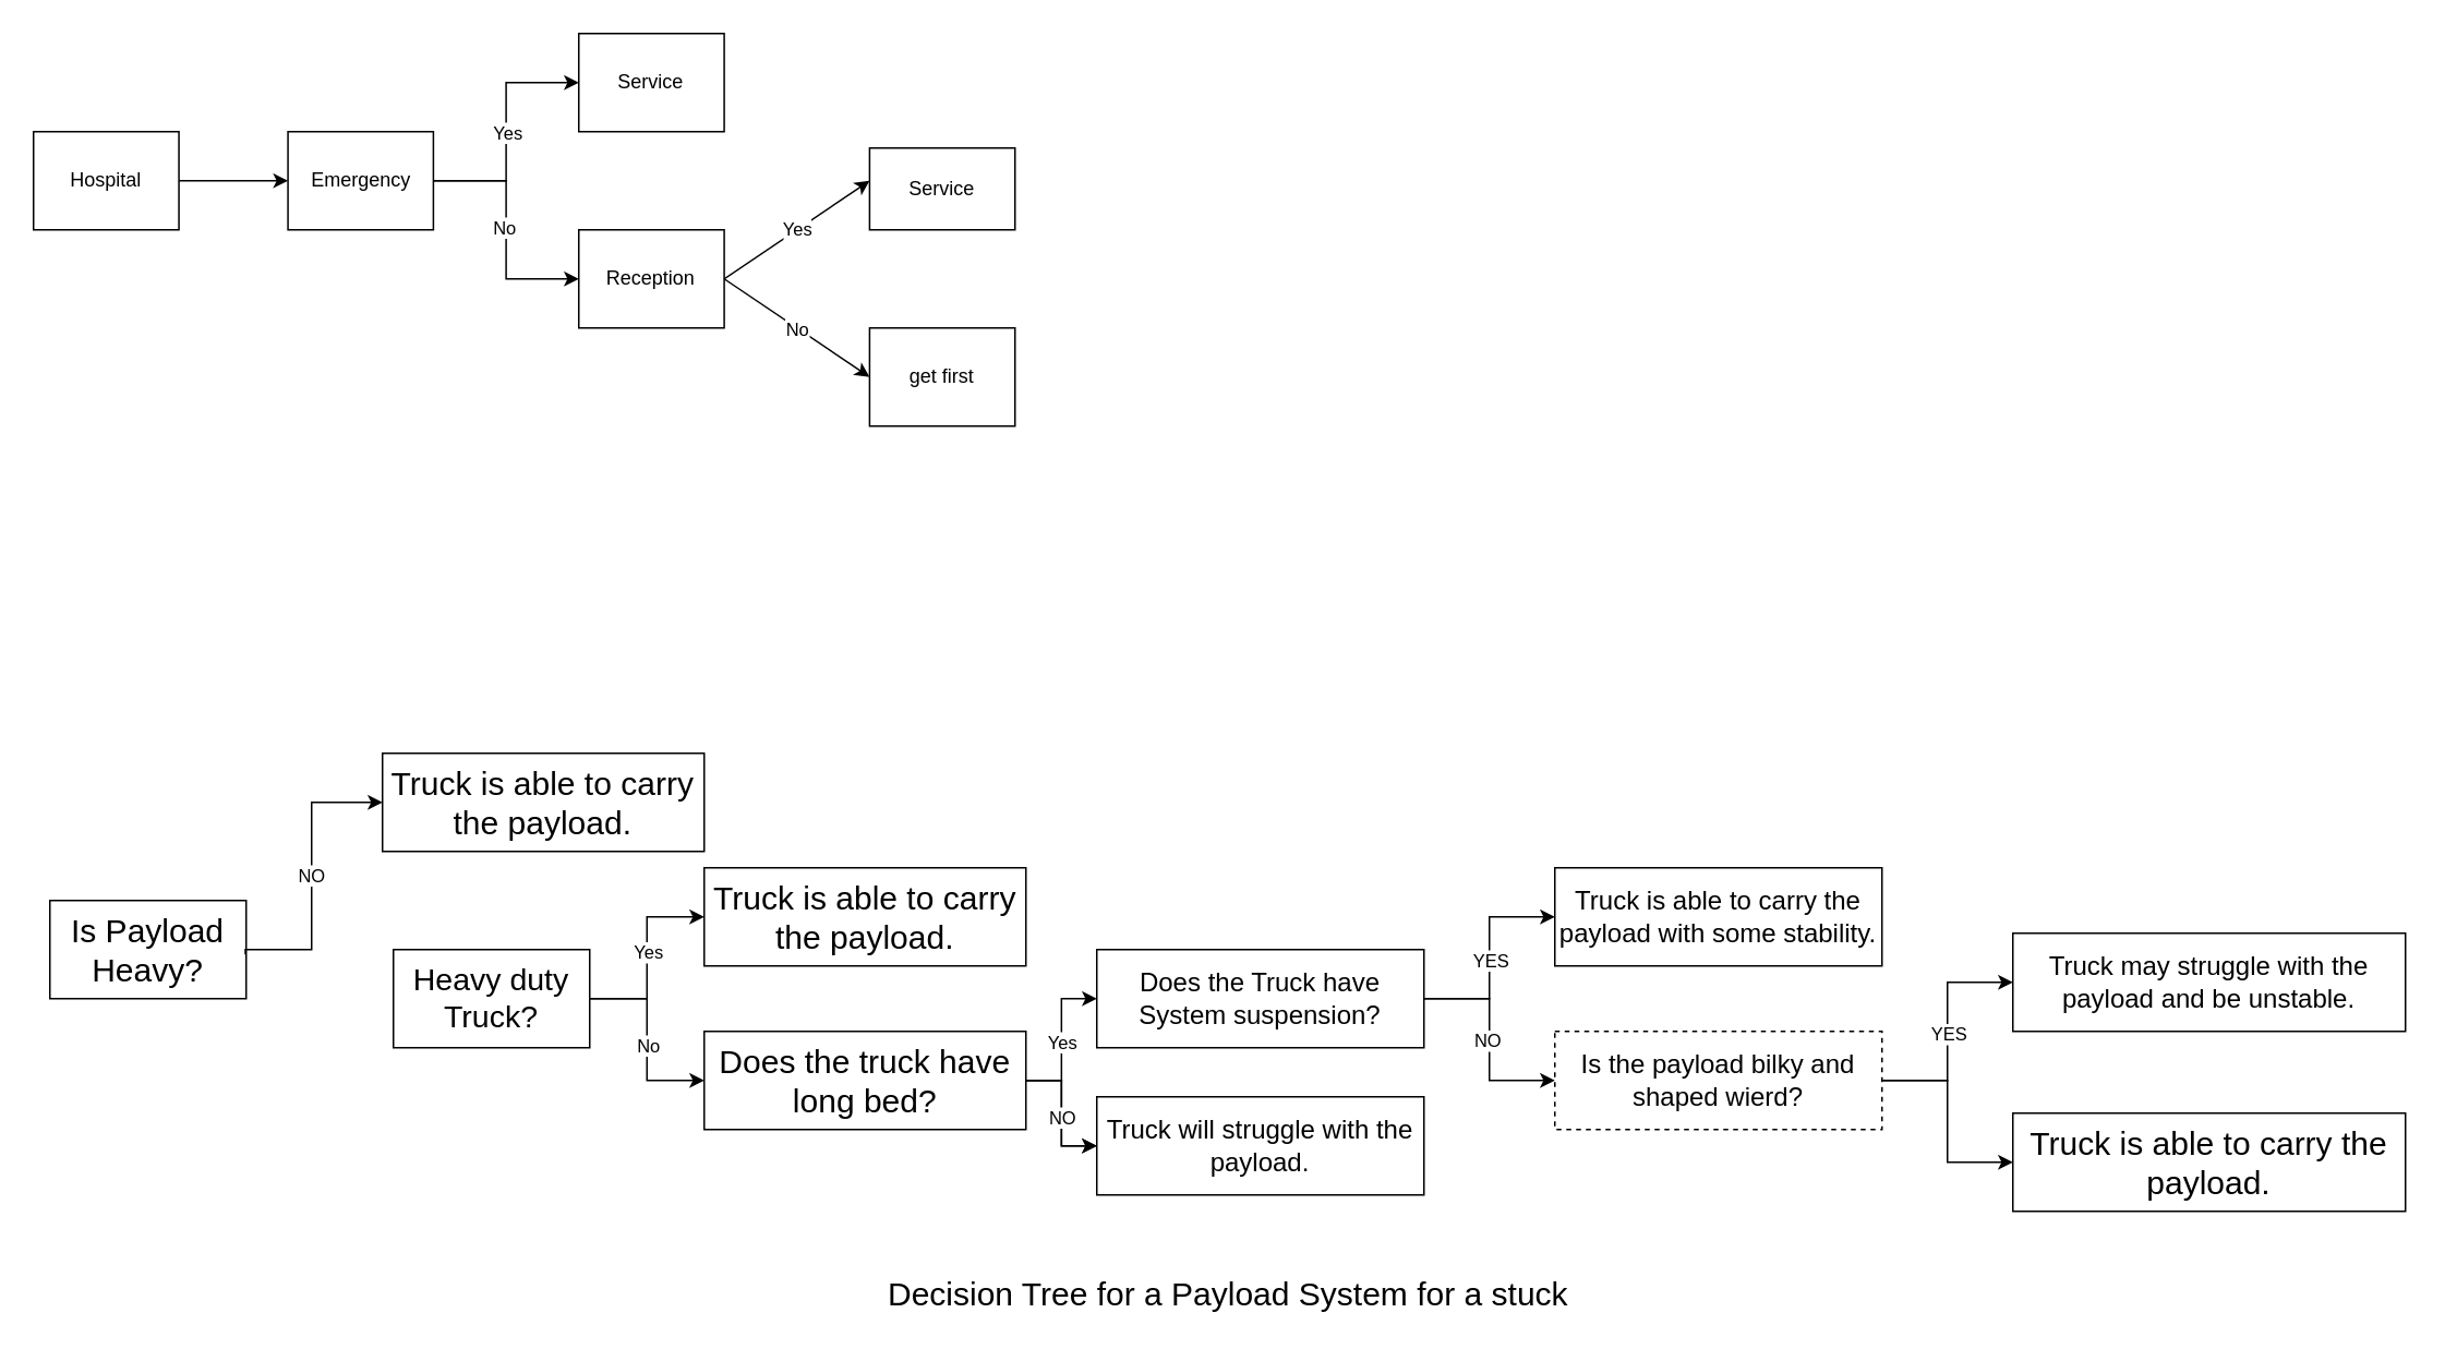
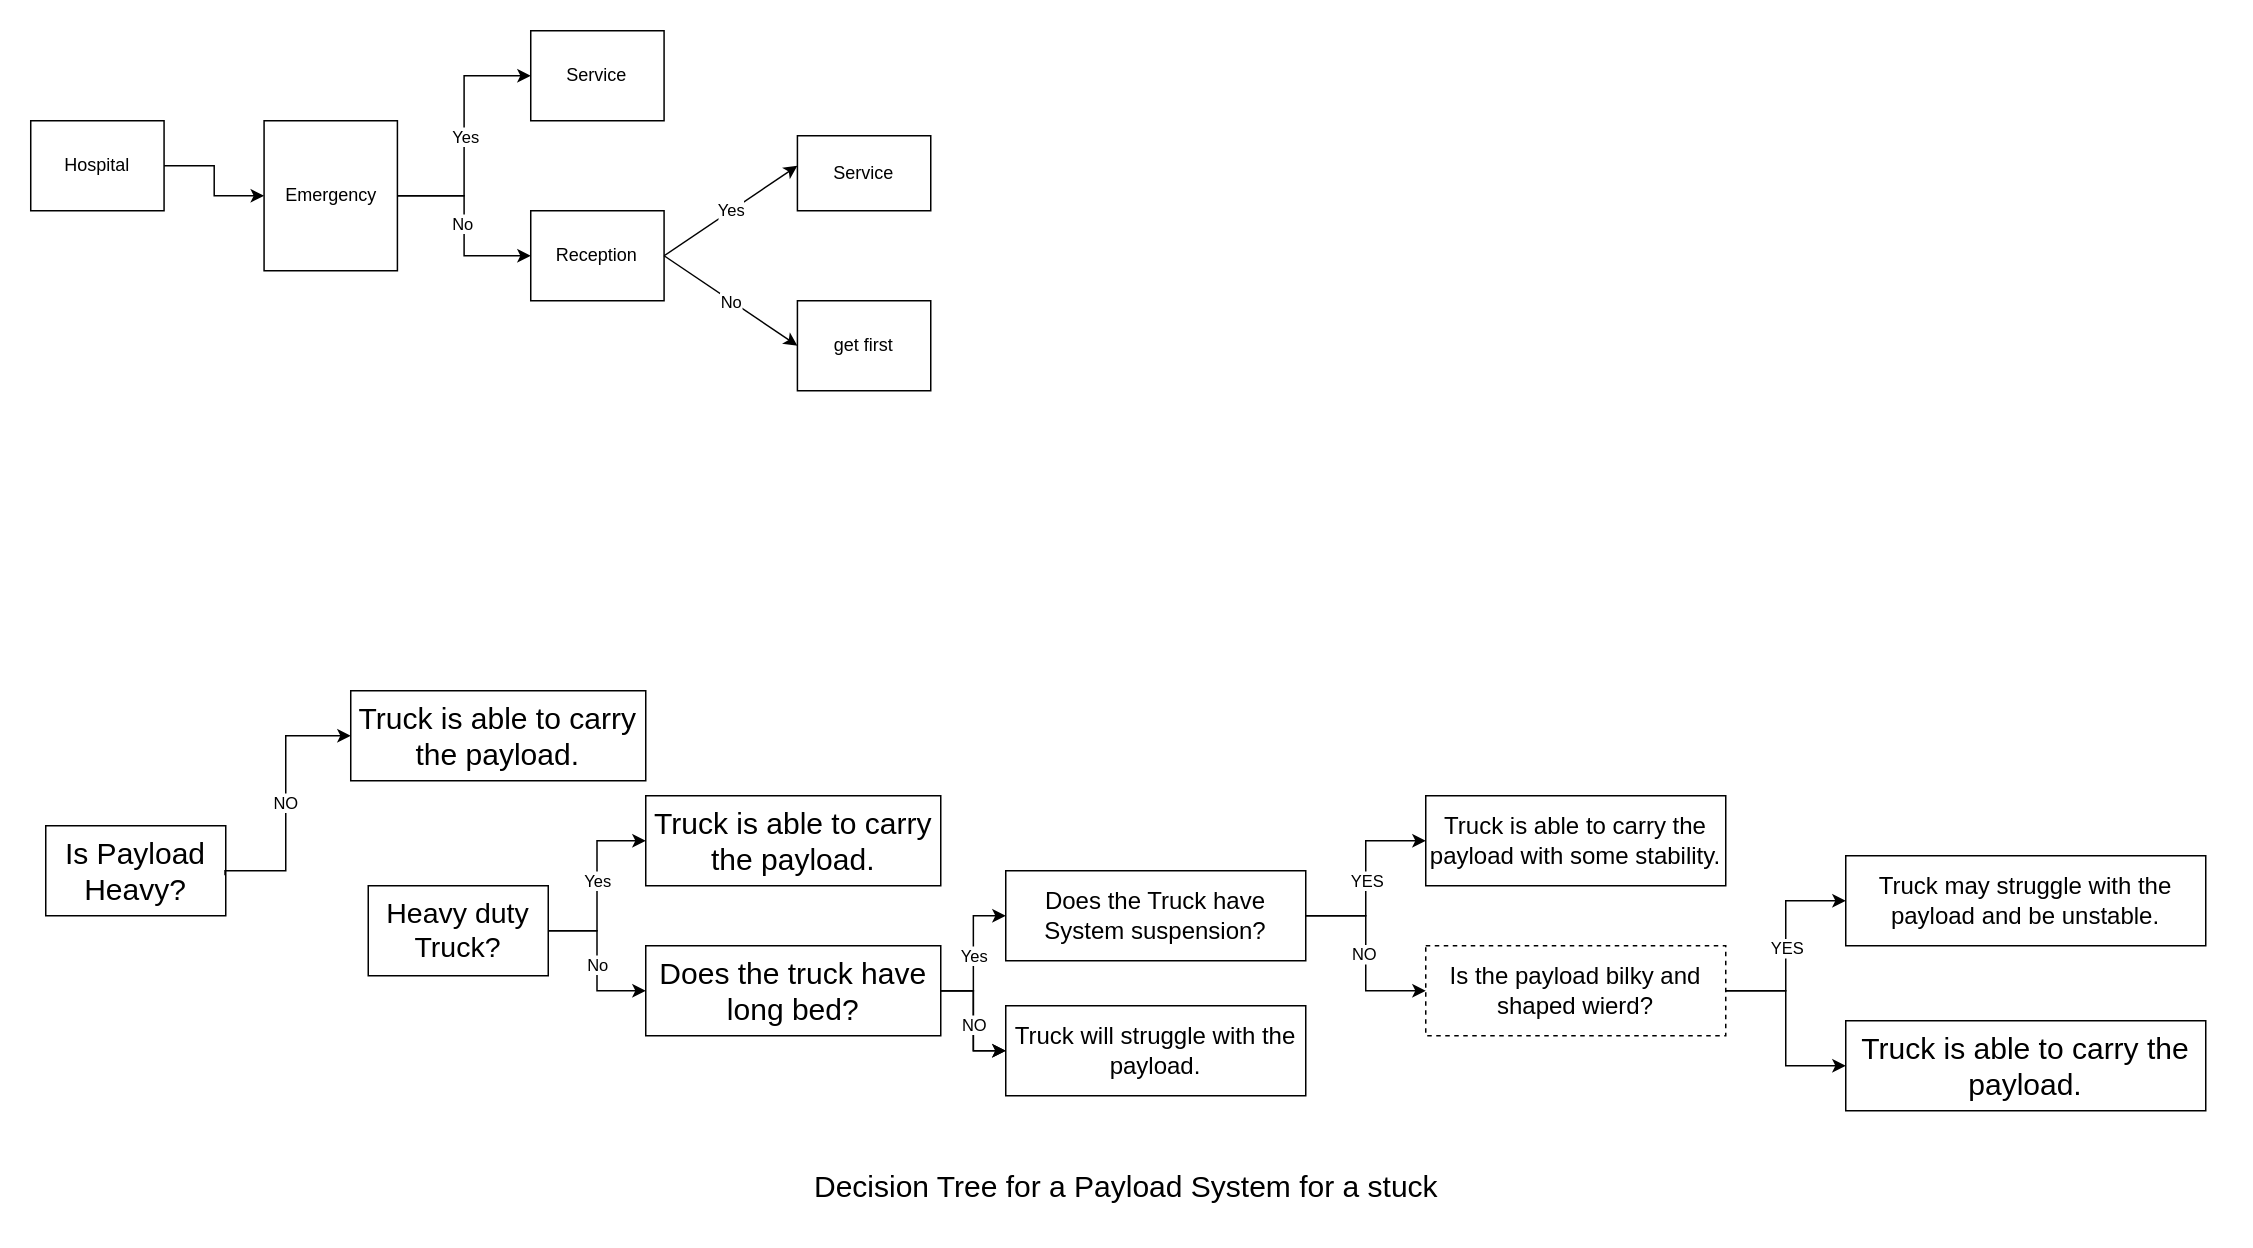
  <mxCell id="0" />
  <mxCell id="1" parent="0" />
  <mxCell id="2" style="edgeStyle=orthogonalEdgeStyle;rounded=0;orthogonalLoop=1;jettySize=auto;html=1;exitX=1;exitY=0.5;exitDx=0;exitDy=0;entryX=0;entryY=0.5;entryDx=0;entryDy=0;" parent="1" source="3" target="8" edge="1"><mxGeometry relative="1" as="geometry" /></mxCell>
  <mxCell id="3" value="Hospital" style="rounded=0;whiteSpace=wrap;html=1;flipH=1;flipV=1;direction=east;" parent="1" vertex="1"><mxGeometry x="20" y="80" width="88.889" height="60" as="geometry" /></mxCell>
  <mxCell id="4" style="edgeStyle=orthogonalEdgeStyle;rounded=0;orthogonalLoop=1;jettySize=auto;html=1;exitX=1;exitY=0.5;exitDx=0;exitDy=0;entryX=0;entryY=0.5;entryDx=0;entryDy=0;" parent="1" source="8" target="9" edge="1"><mxGeometry relative="1" as="geometry" /></mxCell>
  <mxCell id="5" value="Yes" style="edgeLabel;html=1;align=center;verticalAlign=middle;resizable=0;points=[];" parent="4" vertex="1" connectable="0"><mxGeometry x="-0.001" y="-1" relative="1" as="geometry"><mxPoint as="offset" /></mxGeometry></mxCell>
  <mxCell id="6" style="edgeStyle=orthogonalEdgeStyle;rounded=0;orthogonalLoop=1;jettySize=auto;html=1;exitX=1;exitY=0.5;exitDx=0;exitDy=0;" parent="1" source="8" target="10" edge="1"><mxGeometry relative="1" as="geometry" /></mxCell>
  <mxCell id="7" value="No" style="edgeLabel;html=1;align=center;verticalAlign=middle;resizable=0;points=[];" parent="6" vertex="1" connectable="0"><mxGeometry x="-0.022" y="-1" relative="1" as="geometry"><mxPoint as="offset" /></mxGeometry></mxCell>
- <mxCell id="8" value="Emergency" style="rounded=0;whiteSpace=wrap;html=1;flipH=1;flipV=1;direction=east;" parent="1" vertex="1"><mxGeometry x="175.556" y="80" width="88.889" height="60" as="geometry" /></mxCell>
+ <mxCell id="8" value="Emergency" style="rounded=0;whiteSpace=wrap;html=1;flipH=1;flipV=1;direction=east;" parent="1" vertex="1"><mxGeometry x="175.556" y="80" width="88.889" height="100" as="geometry" /></mxCell>
  <mxCell id="9" value="Service" style="rounded=0;whiteSpace=wrap;html=1;" parent="1" vertex="1"><mxGeometry x="353.333" y="20" width="88.889" height="60" as="geometry" /></mxCell>
  <mxCell id="10" value="Reception" style="rounded=0;whiteSpace=wrap;html=1;" parent="1" vertex="1"><mxGeometry x="353.333" y="140" width="88.889" height="60" as="geometry" /></mxCell>
  <mxCell id="11" value="" style="endArrow=classic;html=1;rounded=0;exitX=1;exitY=0.5;exitDx=0;exitDy=0;entryX=0;entryY=0.5;entryDx=0;entryDy=0;" parent="1" edge="1"><mxGeometry relative="1" as="geometry"><mxPoint x="442.222" y="170" as="sourcePoint" /><mxPoint x="531.111" y="110" as="targetPoint" /></mxGeometry></mxCell>
  <mxCell id="12" value="Yes" style="edgeLabel;resizable=0;html=1;align=center;verticalAlign=middle;" parent="11" connectable="0" vertex="1"><mxGeometry relative="1" as="geometry" /></mxCell>
  <mxCell id="13" value="" style="endArrow=classic;html=1;rounded=0;entryX=0;entryY=0.5;entryDx=0;entryDy=0;" parent="1" edge="1"><mxGeometry relative="1" as="geometry"><mxPoint x="442.222" y="170" as="sourcePoint" /><mxPoint x="531.111" y="230" as="targetPoint" /></mxGeometry></mxCell>
  <mxCell id="14" value="No" style="edgeLabel;resizable=0;html=1;align=center;verticalAlign=middle;" parent="13" connectable="0" vertex="1"><mxGeometry relative="1" as="geometry" /></mxCell>
  <mxCell id="15" value="get first" style="rounded=0;whiteSpace=wrap;html=1;" parent="1" vertex="1"><mxGeometry x="531.111" y="200" width="88.889" height="60" as="geometry" /></mxCell>
  <mxCell id="16" value="Service" style="rounded=0;whiteSpace=wrap;html=1;" parent="1" vertex="1"><mxGeometry x="531.11" y="90" width="88.89" height="50" as="geometry" /></mxCell>
  <mxCell id="17" value="" style="group" vertex="1" connectable="0" parent="1"><mxGeometry x="30" y="460" width="1450" height="350" as="geometry" /></mxCell>
  <mxCell id="18" value="Decision Tree for a Payload System for a stuck" style="text;html=1;align=center;verticalAlign=middle;resizable=0;points=[];autosize=1;strokeColor=none;fillColor=none;fontSize=20;" vertex="1" parent="17"><mxGeometry x="500" y="310" width="440" height="40" as="geometry" /></mxCell>
  <mxCell id="19" value="" style="group" vertex="1" connectable="0" parent="17"><mxGeometry width="1450" height="280" as="geometry" /></mxCell>
  <mxCell id="20" value="Is Payload Heavy?" style="rounded=0;whiteSpace=wrap;html=1;fontSize=20;" vertex="1" parent="19"><mxGeometry y="90" width="120" height="60" as="geometry" /></mxCell>
  <mxCell id="21" value="Truck is able to carry the payload." style="whiteSpace=wrap;html=1;fontSize=20;rounded=0;" vertex="1" parent="19"><mxGeometry x="203.33" width="196.67" height="60" as="geometry" /></mxCell>
  <mxCell id="22" value="" style="edgeStyle=orthogonalEdgeStyle;rounded=0;orthogonalLoop=1;jettySize=auto;html=1;entryX=0;entryY=0.5;entryDx=0;entryDy=0;exitX=0.996;exitY=0.549;exitDx=0;exitDy=0;exitPerimeter=0;" edge="1" parent="19" source="20" target="21"><mxGeometry relative="1" as="geometry"><Array as="points"><mxPoint x="119" y="120" /><mxPoint x="160" y="120" /><mxPoint x="160" y="30" /></Array></mxGeometry></mxCell>
  <mxCell id="23" value="NO" style="edgeLabel;html=1;align=center;verticalAlign=middle;resizable=0;points=[];" vertex="1" connectable="0" parent="22"><mxGeometry x="0.01" y="1" relative="1" as="geometry"><mxPoint as="offset" /></mxGeometry></mxCell>
- <mxCell id="24" value="Heavy duty Truck?" style="rounded=0;whiteSpace=wrap;html=1;fontSize=19;" vertex="1" parent="19"><mxGeometry x="210" y="120" width="120" height="60" as="geometry" /></mxCell>
+ <mxCell id="24" value="Heavy duty Truck?" style="rounded=0;whiteSpace=wrap;html=1;fontSize=19;" vertex="1" parent="19"><mxGeometry x="215" y="130" width="120" height="60" as="geometry" /></mxCell>
  <mxCell id="25" value="Truck is able to carry the payload." style="whiteSpace=wrap;html=1;fontSize=20;rounded=0;" vertex="1" parent="19"><mxGeometry x="400" y="70" width="196.67" height="60" as="geometry" /></mxCell>
  <mxCell id="26" value="" style="edgeStyle=orthogonalEdgeStyle;rounded=0;orthogonalLoop=1;jettySize=auto;html=1;entryX=0;entryY=0.5;entryDx=0;entryDy=0;" edge="1" parent="19" source="24" target="25"><mxGeometry relative="1" as="geometry"><mxPoint x="400" y="100" as="targetPoint" /></mxGeometry></mxCell>
  <mxCell id="27" value="Yes" style="edgeLabel;html=1;align=center;verticalAlign=middle;resizable=0;points=[];" vertex="1" connectable="0" parent="26"><mxGeometry x="0.062" relative="1" as="geometry"><mxPoint as="offset" /></mxGeometry></mxCell>
  <mxCell id="28" value="Does the truck have long bed?" style="whiteSpace=wrap;html=1;fontSize=20;rounded=0;" vertex="1" parent="19"><mxGeometry x="400" y="170" width="196.67" height="60" as="geometry" /></mxCell>
  <mxCell id="29" style="edgeStyle=orthogonalEdgeStyle;rounded=0;orthogonalLoop=1;jettySize=auto;html=1;entryX=0;entryY=0.5;entryDx=0;entryDy=0;" edge="1" parent="19" source="24" target="28"><mxGeometry relative="1" as="geometry"><mxPoint x="360" y="180" as="targetPoint" /></mxGeometry></mxCell>
  <mxCell id="30" value="No" style="edgeLabel;html=1;align=center;verticalAlign=middle;resizable=0;points=[];" vertex="1" connectable="0" parent="29"><mxGeometry x="0.051" relative="1" as="geometry"><mxPoint as="offset" /></mxGeometry></mxCell>
  <mxCell id="31" value="Truck will struggle with the payload." style="rounded=0;whiteSpace=wrap;html=1;fontSize=16;" vertex="1" parent="19"><mxGeometry x="640" y="210" width="200" height="60" as="geometry" /></mxCell>
  <mxCell id="32" style="edgeStyle=orthogonalEdgeStyle;rounded=0;orthogonalLoop=1;jettySize=auto;html=1;" edge="1" parent="19" source="28" target="31"><mxGeometry relative="1" as="geometry"><mxPoint x="650" y="240" as="targetPoint" /></mxGeometry></mxCell>
  <mxCell id="33" value="" style="edgeStyle=orthogonalEdgeStyle;rounded=0;orthogonalLoop=1;jettySize=auto;html=1;" edge="1" parent="19" source="28" target="31"><mxGeometry relative="1" as="geometry" /></mxCell>
  <mxCell id="34" value="NO" style="edgeLabel;html=1;align=center;verticalAlign=middle;resizable=0;points=[];" vertex="1" connectable="0" parent="33"><mxGeometry x="0.051" relative="1" as="geometry"><mxPoint as="offset" /></mxGeometry></mxCell>
  <mxCell id="35" value="Does the Truck have System suspension?" style="rounded=0;whiteSpace=wrap;html=1;fontSize=16;" vertex="1" parent="19"><mxGeometry x="640" y="120" width="200" height="60" as="geometry" /></mxCell>
  <mxCell id="36" style="edgeStyle=orthogonalEdgeStyle;rounded=0;orthogonalLoop=1;jettySize=auto;html=1;" edge="1" parent="19" source="28" target="35"><mxGeometry relative="1" as="geometry"><mxPoint x="620" y="150" as="targetPoint" /></mxGeometry></mxCell>
  <mxCell id="37" value="Yes" style="edgeLabel;html=1;align=center;verticalAlign=middle;resizable=0;points=[];" vertex="1" connectable="0" parent="36"><mxGeometry x="-0.035" relative="1" as="geometry"><mxPoint as="offset" /></mxGeometry></mxCell>
  <mxCell id="38" value="Is the payload bilky and shaped wierd?" style="rounded=0;whiteSpace=wrap;html=1;fontSize=16;dashed=1;" vertex="1" parent="19"><mxGeometry x="920" y="170" width="200" height="60" as="geometry" /></mxCell>
  <mxCell id="39" style="edgeStyle=orthogonalEdgeStyle;rounded=0;orthogonalLoop=1;jettySize=auto;html=1;" edge="1" parent="19" source="35" target="38"><mxGeometry relative="1" as="geometry"><mxPoint x="880.0" y="200" as="targetPoint" /></mxGeometry></mxCell>
  <mxCell id="40" value="NO" style="edgeLabel;html=1;align=center;verticalAlign=middle;resizable=0;points=[];" vertex="1" connectable="0" parent="39"><mxGeometry x="-0.007" y="-2" relative="1" as="geometry"><mxPoint as="offset" /></mxGeometry></mxCell>
  <mxCell id="41" value="Truck is able to carry the payload." style="whiteSpace=wrap;html=1;fontSize=20;rounded=0;" vertex="1" parent="19"><mxGeometry x="1200" y="220" width="240" height="60" as="geometry" /></mxCell>
  <mxCell id="42" style="edgeStyle=orthogonalEdgeStyle;rounded=0;orthogonalLoop=1;jettySize=auto;html=1;entryX=0;entryY=0.5;entryDx=0;entryDy=0;" edge="1" parent="19" source="38" target="41"><mxGeometry relative="1" as="geometry"><mxPoint x="1160" y="250" as="targetPoint" /></mxGeometry></mxCell>
  <mxCell id="43" value="Truck is able to carry the payload with some stability." style="rounded=0;whiteSpace=wrap;html=1;fontSize=16;" vertex="1" parent="19"><mxGeometry x="920" y="70" width="200" height="60" as="geometry" /></mxCell>
  <mxCell id="44" style="edgeStyle=orthogonalEdgeStyle;rounded=0;orthogonalLoop=1;jettySize=auto;html=1;entryX=0;entryY=0.5;entryDx=0;entryDy=0;" edge="1" parent="19" source="35" target="43"><mxGeometry relative="1" as="geometry"><mxPoint x="920" y="100" as="targetPoint" /></mxGeometry></mxCell>
  <mxCell id="45" value="YES" style="edgeLabel;html=1;align=center;verticalAlign=middle;resizable=0;points=[];" vertex="1" connectable="0" parent="44"><mxGeometry x="-0.009" relative="1" as="geometry"><mxPoint as="offset" /></mxGeometry></mxCell>
  <mxCell id="46" value="Truck may struggle with the payload and be unstable." style="rounded=0;whiteSpace=wrap;html=1;fontSize=16;" vertex="1" parent="19"><mxGeometry x="1200" y="110" width="240" height="60" as="geometry" /></mxCell>
  <mxCell id="47" value="" style="edgeStyle=orthogonalEdgeStyle;rounded=0;orthogonalLoop=1;jettySize=auto;html=1;" edge="1" parent="19" source="38" target="46"><mxGeometry relative="1" as="geometry"><mxPoint x="1200" y="150" as="targetPoint" /></mxGeometry></mxCell>
  <mxCell id="48" value="YES" style="edgeLabel;html=1;align=center;verticalAlign=middle;resizable=0;points=[];" vertex="1" connectable="0" parent="47"><mxGeometry x="-0.012" relative="1" as="geometry"><mxPoint as="offset" /></mxGeometry></mxCell>
